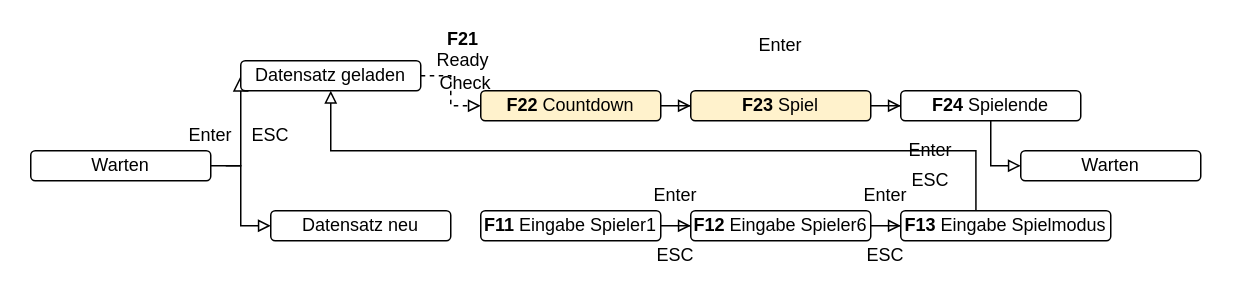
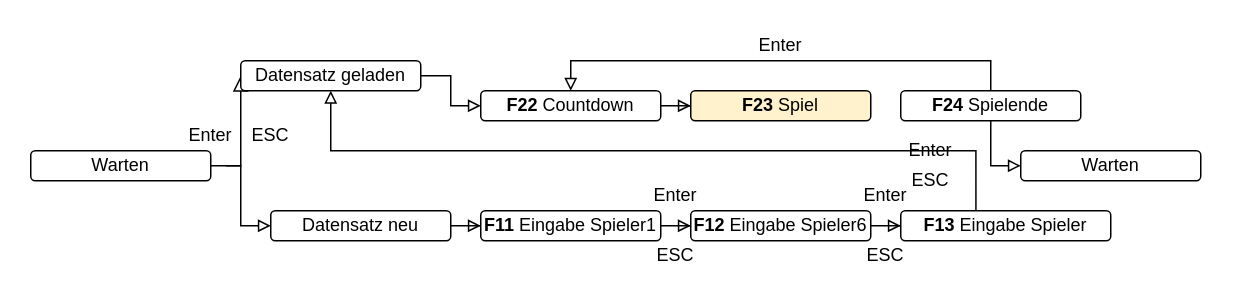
  <mxCell id="0" />
  <mxCell id="1" parent="0" />
  <mxCell id="2" value="" style="rounded=0;html=1;jettySize=auto;orthogonalLoop=1;fontSize=11;endArrow=block;endFill=0;endSize=8;strokeWidth=1;shadow=0;labelBackgroundColor=none;edgeStyle=orthogonalEdgeStyle;entryX=0;entryY=0.5;entryDx=0;entryDy=0;" parent="1" source="4" target="14" edge="1"><mxGeometry relative="1" as="geometry"><mxPoint x="170" y="120" as="targetPoint" /><Array as="points"><mxPoint x="160" y="110" /><mxPoint x="160" y="70" /></Array></mxGeometry></mxCell>
  <mxCell id="3" value="" style="edgeStyle=orthogonalEdgeStyle;rounded=0;orthogonalLoop=1;jettySize=auto;html=1;endArrow=block;endFill=0;" edge="1" parent="1" target="6"><mxGeometry relative="1" as="geometry"><mxPoint x="150" y="110" as="sourcePoint" /><Array as="points"><mxPoint x="160" y="110" /><mxPoint x="160" y="150" /></Array></mxGeometry></mxCell>
  <mxCell id="4" value="Warten" style="rounded=1;whiteSpace=wrap;html=1;fontSize=12;glass=0;strokeWidth=1;shadow=0;" parent="1" vertex="1"><mxGeometry y="100" width="120" height="20" as="geometry" x="20" /></mxCell>
+ <mxCell id="5" value="" style="edgeStyle=orthogonalEdgeStyle;rounded=0;orthogonalLoop=1;jettySize=auto;html=1;endArrow=block;endFill=0;" edge="1" parent="1" source="6" target="8"><mxGeometry relative="1" as="geometry" /></mxCell>
  <mxCell id="6" value="Datensatz neu" style="rounded=1;whiteSpace=wrap;html=1;fontSize=12;glass=0;strokeWidth=1;shadow=0;" vertex="1" parent="1"><mxGeometry x="180" y="140" width="120" height="20" as="geometry" /></mxCell>
  <mxCell id="7" value="" style="edgeStyle=orthogonalEdgeStyle;rounded=0;orthogonalLoop=1;jettySize=auto;html=1;endArrow=block;endFill=0;" edge="1" parent="1" source="8" target="10"><mxGeometry relative="1" as="geometry" /></mxCell>
  <mxCell id="8" value="&lt;b&gt;F11&amp;nbsp;&lt;/b&gt;Eingabe Spieler1" style="rounded=1;whiteSpace=wrap;html=1;fontSize=12;glass=0;strokeWidth=1;shadow=0;" vertex="1" parent="1"><mxGeometry x="320" y="140" width="120" height="20" as="geometry" /></mxCell>
  <mxCell id="9" value="" style="edgeStyle=orthogonalEdgeStyle;rounded=0;orthogonalLoop=1;jettySize=auto;html=1;endArrow=block;endFill=0;" edge="1" parent="1" source="10" target="12"><mxGeometry relative="1" as="geometry" /></mxCell>
  <mxCell id="10" value="&lt;b&gt;F12&amp;nbsp;&lt;/b&gt;Eingabe Spieler6" style="rounded=1;whiteSpace=wrap;html=1;fontSize=12;glass=0;strokeWidth=1;shadow=0;" vertex="1" parent="1"><mxGeometry x="460" y="140" width="120" height="20" as="geometry" /></mxCell>
  <mxCell id="11" style="edgeStyle=orthogonalEdgeStyle;rounded=0;orthogonalLoop=1;jettySize=auto;html=1;exitX=0.358;exitY=0;exitDx=0;exitDy=0;entryX=0.5;entryY=1;entryDx=0;entryDy=0;endArrow=block;endFill=0;exitPerimeter=0;" edge="1" parent="1" source="12" target="14"><mxGeometry relative="1" as="geometry" /></mxCell>
- <mxCell id="12" value="&lt;b&gt;F13&amp;nbsp;&lt;/b&gt;Eingabe Spielmodus" style="rounded=1;whiteSpace=wrap;html=1;fontSize=12;glass=0;strokeWidth=1;shadow=0;" vertex="1" parent="1"><mxGeometry x="600" y="140" width="140" height="20" as="geometry" /></mxCell>
- <mxCell id="13" value="" style="edgeStyle=orthogonalEdgeStyle;rounded=0;orthogonalLoop=1;jettySize=auto;html=1;endArrow=block;endFill=0;dashed=1;" edge="1" parent="1" source="14" target="16"><mxGeometry relative="1" as="geometry" /></mxCell>
+ <mxCell id="12" value="&lt;b&gt;F13&amp;nbsp;&lt;/b&gt;Eingabe Spieler" style="rounded=1;whiteSpace=wrap;html=1;fontSize=12;glass=0;strokeWidth=1;shadow=0;" vertex="1" parent="1"><mxGeometry x="600" y="140" width="140" height="20" as="geometry" /></mxCell>
+ <mxCell id="13" value="" style="edgeStyle=orthogonalEdgeStyle;rounded=0;orthogonalLoop=1;jettySize=auto;html=1;endArrow=block;endFill=0;" edge="1" parent="1" source="14" target="16"><mxGeometry relative="1" as="geometry" /></mxCell>
  <mxCell id="14" value="Datensatz geladen" style="rounded=1;whiteSpace=wrap;html=1;fontSize=12;glass=0;strokeWidth=1;shadow=0;" vertex="1" parent="1"><mxGeometry x="160" y="40" width="120" height="20" as="geometry" /></mxCell>
  <mxCell id="15" value="" style="edgeStyle=orthogonalEdgeStyle;rounded=0;orthogonalLoop=1;jettySize=auto;html=1;endArrow=block;endFill=0;" edge="1" parent="1" source="16" target="18"><mxGeometry relative="1" as="geometry" /></mxCell>
- <mxCell id="16" value="&lt;b&gt;F22&amp;nbsp;&lt;/b&gt;Countdown" style="rounded=1;whiteSpace=wrap;html=1;fontSize=12;glass=0;strokeWidth=1;shadow=0;fillColor=#fff2cc;" vertex="1" parent="1"><mxGeometry x="320" y="60" width="120" height="20" as="geometry" /></mxCell>
- <mxCell id="17" value="" style="edgeStyle=orthogonalEdgeStyle;rounded=0;orthogonalLoop=1;jettySize=auto;html=1;endArrow=block;endFill=0;" edge="1" parent="1" source="18" target="21"><mxGeometry relative="1" as="geometry" /></mxCell>
+ <mxCell id="16" value="&lt;b&gt;F22&amp;nbsp;&lt;/b&gt;Countdown" style="rounded=1;whiteSpace=wrap;html=1;fontSize=12;glass=0;strokeWidth=1;shadow=0;" vertex="1" parent="1"><mxGeometry x="320" y="60" width="120" height="20" as="geometry" /></mxCell>
  <mxCell id="18" value="&lt;b&gt;F23&amp;nbsp;&lt;/b&gt;Spiel" style="rounded=1;whiteSpace=wrap;html=1;fontSize=12;glass=0;strokeWidth=1;shadow=0;fillColor=#fff2cc;" vertex="1" parent="1"><mxGeometry x="460" y="60" width="120" height="20" as="geometry" /></mxCell>
+ <mxCell id="19" style="edgeStyle=orthogonalEdgeStyle;rounded=0;orthogonalLoop=1;jettySize=auto;html=1;exitX=0.5;exitY=0;exitDx=0;exitDy=0;entryX=0.5;entryY=0;entryDx=0;entryDy=0;endArrow=block;endFill=0;" edge="1" parent="1" source="21" target="16"><mxGeometry relative="1" as="geometry" /></mxCell>
  <mxCell id="20" value="" style="edgeStyle=orthogonalEdgeStyle;rounded=0;orthogonalLoop=1;jettySize=auto;html=1;endArrow=block;endFill=0;entryX=0;entryY=0.5;entryDx=0;entryDy=0;" edge="1" parent="1" source="21" target="22"><mxGeometry relative="1" as="geometry" /></mxCell>
  <mxCell id="21" value="&lt;b&gt;F24&amp;nbsp;&lt;/b&gt;Spielende" style="rounded=1;whiteSpace=wrap;html=1;fontSize=12;glass=0;strokeWidth=1;shadow=0;" vertex="1" parent="1"><mxGeometry x="600" y="60" width="120" height="20" as="geometry" /></mxCell>
  <mxCell id="22" value="Warten" style="rounded=1;whiteSpace=wrap;html=1;fontSize=12;glass=0;strokeWidth=1;shadow=0;" vertex="1" parent="1"><mxGeometry x="680" y="100" width="120" height="20" as="geometry" /></mxCell>
  <mxCell id="23" value="Enter" style="text;html=1;align=center;verticalAlign=middle;whiteSpace=wrap;rounded=0;" vertex="1" parent="1"><mxGeometry x="120" y="80" width="40" height="20" as="geometry" /></mxCell>
  <mxCell id="24" value="Enter" style="text;html=1;align=center;verticalAlign=middle;whiteSpace=wrap;rounded=0;" vertex="1" parent="1"><mxGeometry x="500" y="20" width="40" height="20" as="geometry" /></mxCell>
  <mxCell id="25" value="Enter" style="text;html=1;align=center;verticalAlign=middle;whiteSpace=wrap;rounded=0;" vertex="1" parent="1"><mxGeometry x="430" y="120" width="40" height="20" as="geometry" /></mxCell>
  <mxCell id="26" value="Enter" style="text;html=1;align=center;verticalAlign=middle;whiteSpace=wrap;rounded=0;" vertex="1" parent="1"><mxGeometry x="570" y="120" width="40" height="20" as="geometry" /></mxCell>
  <mxCell id="27" value="ESC" style="text;html=1;align=center;verticalAlign=middle;whiteSpace=wrap;rounded=0;" vertex="1" parent="1"><mxGeometry x="430" y="160" width="40" height="20" as="geometry" /></mxCell>
  <mxCell id="28" value="ESC" style="text;html=1;align=center;verticalAlign=middle;whiteSpace=wrap;rounded=0;" vertex="1" parent="1"><mxGeometry x="570" y="160" width="40" height="20" as="geometry" /></mxCell>
  <mxCell id="29" value="Enter" style="text;html=1;align=center;verticalAlign=middle;whiteSpace=wrap;rounded=0;" vertex="1" parent="1"><mxGeometry x="600" y="90" width="40" height="20" as="geometry" /></mxCell>
  <mxCell id="30" value="ESC" style="text;html=1;align=center;verticalAlign=middle;whiteSpace=wrap;rounded=0;" vertex="1" parent="1"><mxGeometry x="600" y="110" width="40" height="20" as="geometry" /></mxCell>
  <mxCell id="31" value="ESC" style="text;html=1;align=center;verticalAlign=middle;whiteSpace=wrap;rounded=0;" vertex="1" parent="1"><mxGeometry x="160" y="80" width="40" height="20" as="geometry" /></mxCell>
- <mxCell id="32" value="&lt;b&gt;F21&amp;nbsp;&lt;br&gt;&lt;/b&gt;Ready&amp;nbsp;&lt;br&gt;Check" style="text;html=1;align=center;verticalAlign=middle;whiteSpace=wrap;rounded=0;" vertex="1" parent="1"><mxGeometry x="290" y="20" width="40" height="40" as="geometry" /></mxCell>
